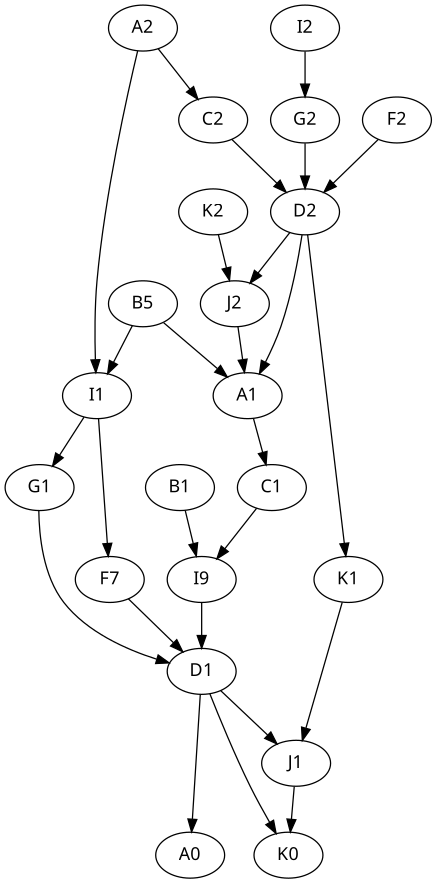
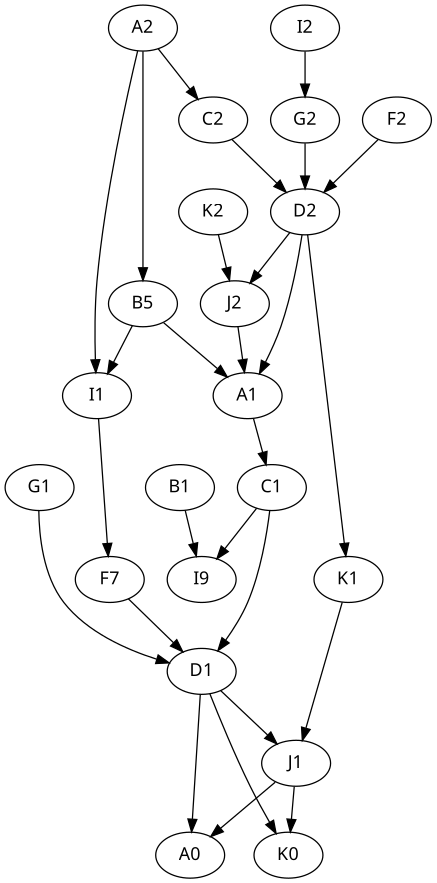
  strict digraph {
    fontname="Noto Sans"
    node [fontname="Noto Sans"]
    edge [fontname="Noto Sans"]
    n1 [label=B5]
    A2
    C2
    I1
    A1
    D2
    n7 [label=F7]
    G1
    C1
    K1
    J2
    J1
    D1
    n14 [Z=1 label=I9]
    B1
    A0 [X=1]
    K0 [Y=1]
    I2
    G2
    F2
    K2
    n1 -> I1
    n1 -> A1
+   A2 -> n1
    A2 -> C2
    A2 -> I1
    C2 -> D2
    I1 -> n7
-   I1 -> G1
    A1 -> C1
    D2 -> A1
    D2 -> K1
    D2 -> J2
    n7 -> D1
    G1 -> D1
-   n14 -> D1
+   C1 -> D1
    C1 -> n14
    K1 -> J1
    J2 -> A1
+   J1 -> A0
    J1 -> K0
    D1 -> J1
    D1 -> A0
    D1 -> K0
    B1 -> n14
    I2 -> G2
    G2 -> D2
    F2 -> D2
    K2 -> J2
  }
